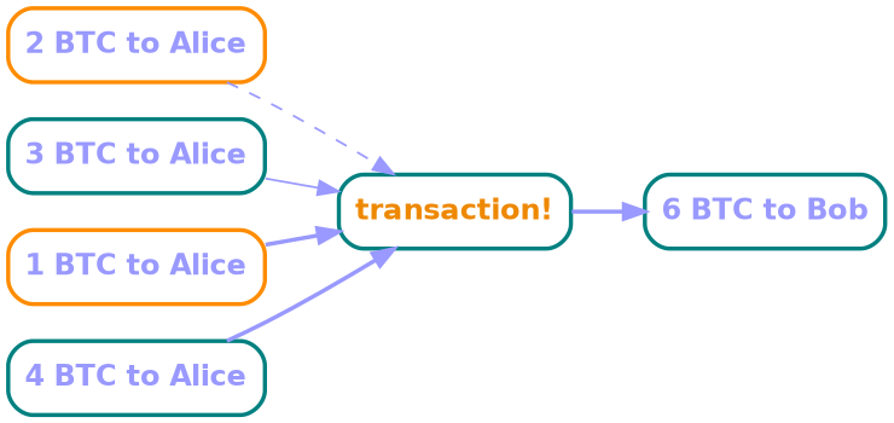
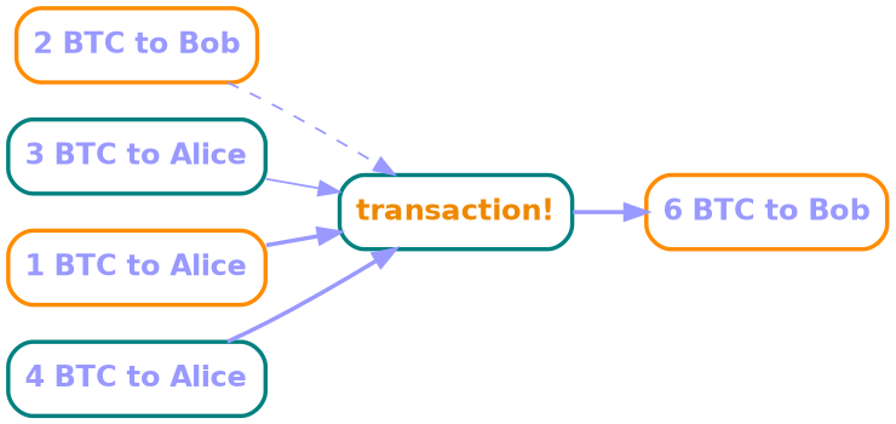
  digraph {
    rankdir=LR
    splines=spline
    node [color=teal fontcolor="#9999ff" fontname="Helvetica-bold" shape=box style="rounded,bold"]
    edge [color="#9999ff" style=bold]
    "transaction!" [fontcolor="#ee8800"]
-   "6 BTC to Bob"
-   "2 BTC to Alice" [color=darkorange]
+   "6 BTC to Bob" [color=darkorange]
+   "2 BTC to Alice" [color=darkorange label="2 BTC to Bob"]
    "3 BTC to Alice"
    "1 BTC to Alice" [color=darkorange]
    "4 BTC to Alice"
    "transaction!" -> "6 BTC to Bob"
    "2 BTC to Alice" -> "transaction!" [style=dashed]
    "3 BTC to Alice" -> "transaction!" [style=solid]
    "1 BTC to Alice" -> "transaction!"
    "4 BTC to Alice" -> "transaction!"
  }
